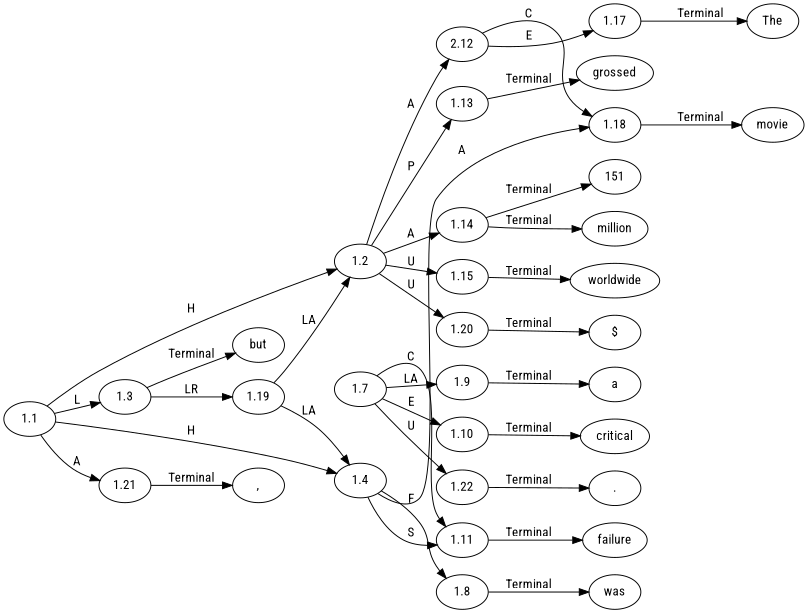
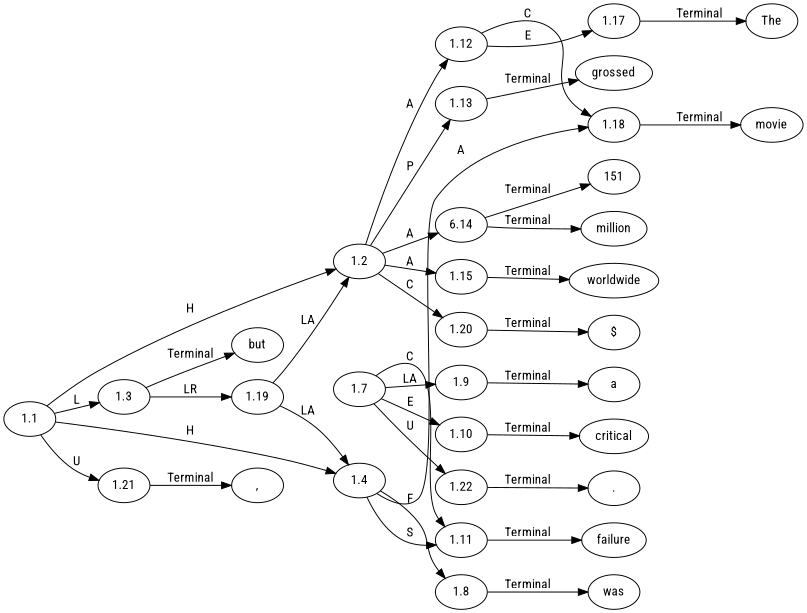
  digraph {
    fontname="Roboto Condensed"
    rankdir=LR
    node [fontname="Roboto Condensed" ordering=out]
    edge [fontname="Roboto Condensed" ordering=out]
    n1 [label=The]
    n2 [label=was]
    n3 [label=a]
    n4 [label=critical]
    n5 [label=failure]
    n6 [label="."]
    n7 [label=movie]
    n8 [label=grossed]
    n9 [label="$"]
    n10 [label=151]
    n11 [label=million]
    n12 [label=worldwide]
    n13 [label=","]
    n14 [label=but]
    n15 [label=1.1]
    n16 [label=1.2]
    n17 [label=1.3]
    n18 [label=1.4]
    n19 [label=1.21]
-   n20 [label=2.12]
+   n20 [label=1.12]
    n21 [label=1.13]
-   n22 [label=1.14]
+   n22 [label=6.14]
    n23 [label=1.15]
    n24 [label=1.20]
    n25 [label=1.19]
    n26 [label=1.8]
    n27 [label=1.18]
    n28 [label=1.11]
    n29 [label=1.17]
    n30 [label=1.7]
    n31 [label=1.9]
    n32 [label=1.10]
    n33 [label=1.22]
    n15 -> n16 [label=H]
    n15 -> n17 [label=L]
    n15 -> n18 [label=H]
-   n15 -> n19 [label=A]
+   n15 -> n19 [label=U]
    n16 -> n20 [label=A]
    n16 -> n21 [label=P]
    n16 -> n22 [label=A]
-   n16 -> n23 [label=U]
-   n16 -> n24 [label=U]
+   n16 -> n23 [label=A]
+   n16 -> n24 [label=C]
    n17 -> n14 [label=Terminal]
    n17 -> n25 [label=LR]
    n18 -> n26 [label=F]
    n18 -> n27 [label=A]
    n18 -> n28 [label=S]
    n19 -> n13 [label=Terminal]
    n20 -> n27 [label=C]
    n20 -> n29 [label=E]
    n21 -> n8 [label=Terminal]
    n22 -> n10 [label=Terminal]
    n22 -> n11 [label=Terminal]
    n23 -> n12 [label=Terminal]
    n24 -> n9 [label=Terminal]
    n25 -> n16 [label=LA]
    n25 -> n18 [label=LA]
    n26 -> n2 [label=Terminal]
    n27 -> n7 [label=Terminal]
    n28 -> n5 [label=Terminal]
    n29 -> n1 [label=Terminal]
    n30 -> n28 [label=C]
    n30 -> n31 [label=LA]
    n30 -> n32 [label=E]
    n30 -> n33 [label=U]
    n31 -> n3 [label=Terminal]
    n32 -> n4 [label=Terminal]
    n33 -> n6 [label=Terminal]
  }
